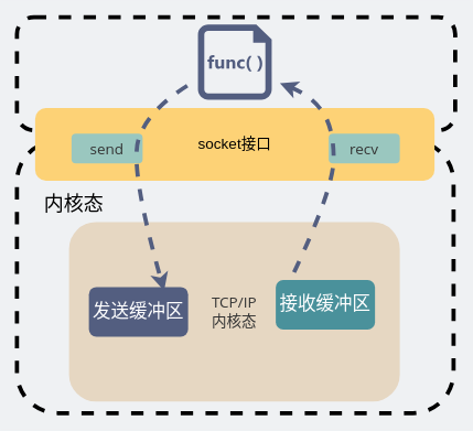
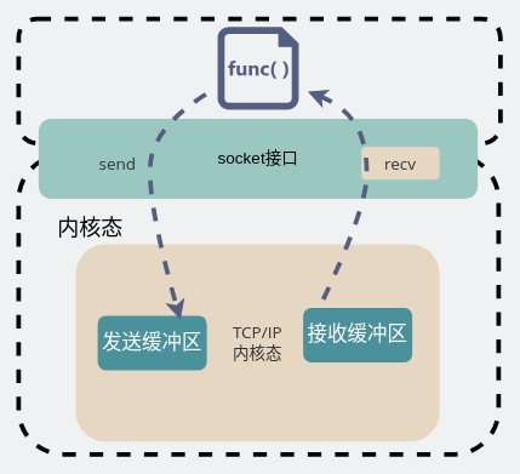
  <mxCell id="0" />
  <mxCell id="1" parent="0" />
  <mxCell id="2" value="" style="rounded=1;whiteSpace=wrap;html=1;dashed=1;strokeWidth=5;fillColor=none;" parent="1" vertex="1"><mxGeometry x="20" y="170" width="528" height="329" as="geometry" /></mxCell>
  <mxCell id="3" value="&lt;span style=&quot;color: rgb(51 , 51 , 51) ; font-family: &amp;#34;open sans&amp;#34; , &amp;#34;clear sans&amp;#34; , &amp;#34;helvetica neue&amp;#34; , &amp;#34;helvetica&amp;#34; , &amp;#34;arial&amp;#34; , sans-serif ; font-size: 18px&quot;&gt;&lt;font style=&quot;font-size: 18px&quot;&gt;TCP/IP&lt;br&gt;内核态&lt;/font&gt;&lt;/span&gt;" style="rounded=1;whiteSpace=wrap;html=1;strokeColor=none;fontSize=18;labelBackgroundColor=none;fillColor=#E6D7C2;" parent="1" vertex="1"><mxGeometry x="83" y="268" width="400" height="217" as="geometry" /></mxCell>
- <mxCell id="4" value="&lt;font style=&quot;font-size: 22px&quot; color=&quot;#ffffff&quot;&gt;发送缓冲区&lt;/font&gt;" style="rounded=1;whiteSpace=wrap;html=1;fillColor=#535e80;strokeColor=none;" parent="1" vertex="1"><mxGeometry x="107" y="346.5" width="120" height="60" as="geometry" /></mxCell>
+ <mxCell id="4" value="&lt;font style=&quot;font-size: 22px&quot; color=&quot;#ffffff&quot;&gt;发送缓冲区&lt;/font&gt;" style="rounded=1;whiteSpace=wrap;html=1;fillColor=#4A919B;strokeColor=none;" parent="1" vertex="1"><mxGeometry x="107" y="346.5" width="120" height="60" as="geometry" /></mxCell>
  <mxCell id="5" value="" style="rounded=1;whiteSpace=wrap;html=1;dashed=1;strokeWidth=5;fillColor=none;" parent="1" vertex="1"><mxGeometry x="20" y="20" width="530" height="137" as="geometry" /></mxCell>
- <mxCell id="6" value="&lt;font style=&quot;font-size: 18px&quot;&gt;socket接口&lt;/font&gt;" style="rounded=1;whiteSpace=wrap;html=1;strokeColor=none;labelBackgroundColor=none;fillColor=#FDD276;" parent="1" vertex="1"><mxGeometry x="42" y="130" width="483" height="88" as="geometry" /></mxCell>
- <mxCell id="7" value="&lt;font style=&quot;font-size: 24px&quot;&gt;内核态&lt;/font&gt;" style="text;html=1;strokeColor=none;align=center;verticalAlign=middle;whiteSpace=wrap;rounded=0;dashed=1;labelBackgroundColor=none;" parent="1" vertex="1"><mxGeometry x="38.25" y="236" width="102" height="20" as="geometry" /></mxCell>
+ <mxCell id="6" value="&lt;font style=&quot;font-size: 18px&quot;&gt;socket接口&lt;/font&gt;" style="rounded=1;whiteSpace=wrap;html=1;strokeColor=none;labelBackgroundColor=none;fillColor=#9ac7bf;" parent="1" vertex="1"><mxGeometry x="42" y="130" width="483" height="88" as="geometry" /></mxCell>
+ <mxCell id="7" value="&lt;font style=&quot;font-size: 24px&quot;&gt;内核态&lt;/font&gt;" style="text;html=1;strokeColor=none;align=center;verticalAlign=middle;whiteSpace=wrap;rounded=0;dashed=1;labelBackgroundColor=none;" parent="1" vertex="1"><mxGeometry x="48.25" y="241" width="102" height="20" as="geometry" /></mxCell>
  <mxCell id="8" value="&lt;span style=&quot;color: rgb(51 , 51 , 51) ; font-family: &amp;#34;open sans&amp;#34; , &amp;#34;clear sans&amp;#34; , &amp;#34;helvetica neue&amp;#34; , &amp;#34;helvetica&amp;#34; , &amp;#34;arial&amp;#34; , sans-serif&quot;&gt;&lt;font style=&quot;font-size: 18px&quot;&gt;send&lt;/font&gt;&lt;/span&gt;" style="rounded=1;whiteSpace=wrap;html=1;strokeColor=none;fillColor=#9AC7BF;labelBackgroundColor=none;" parent="1" vertex="1"><mxGeometry x="86" y="161" width="86" height="36" as="geometry" /></mxCell>
- <mxCell id="9" value="&lt;span style=&quot;color: rgb(51 , 51 , 51) ; font-family: &amp;#34;open sans&amp;#34; , &amp;#34;clear sans&amp;#34; , &amp;#34;helvetica neue&amp;#34; , &amp;#34;helvetica&amp;#34; , &amp;#34;arial&amp;#34; , sans-serif&quot;&gt;&lt;font style=&quot;font-size: 18px&quot;&gt;recv&lt;/font&gt;&lt;/span&gt;" style="rounded=1;whiteSpace=wrap;html=1;strokeColor=none;fillColor=#9AC7BF;labelBackgroundColor=none;" parent="1" vertex="1"><mxGeometry x="397" y="161" width="86" height="36" as="geometry" /></mxCell>
+ <mxCell id="9" value="&lt;span style=&quot;color: rgb(51 , 51 , 51) ; font-family: &amp;#34;open sans&amp;#34; , &amp;#34;clear sans&amp;#34; , &amp;#34;helvetica neue&amp;#34; , &amp;#34;helvetica&amp;#34; , &amp;#34;arial&amp;#34; , sans-serif&quot;&gt;&lt;font style=&quot;font-size: 18px&quot;&gt;recv&lt;/font&gt;&lt;/span&gt;" style="rounded=1;whiteSpace=wrap;html=1;strokeColor=none;fillColor=#e6d7c2;labelBackgroundColor=none;" parent="1" vertex="1"><mxGeometry x="397" y="161" width="86" height="36" as="geometry" /></mxCell>
  <mxCell id="10" value="" style="aspect=fixed;pointerEvents=1;shadow=0;dashed=0;html=1;strokeColor=none;labelPosition=center;verticalLabelPosition=bottom;verticalAlign=top;align=center;shape=mxgraph.mscae.enterprise.code_file;fillColor=#535E80;" parent="1" vertex="1"><mxGeometry x="238.91" y="29" width="89.18" height="91" as="geometry" /></mxCell>
  <mxCell id="11" value="" style="curved=1;endArrow=classic;html=1;strokeColor=#535E80;strokeWidth=5;dashed=1;" parent="1" edge="1"><mxGeometry width="50" height="50" relative="1" as="geometry"><mxPoint x="226" y="103" as="sourcePoint" /><mxPoint x="198" y="351" as="targetPoint" /><Array as="points"><mxPoint x="178" y="133" /><mxPoint x="156" y="203" /></Array></mxGeometry></mxCell>
  <mxCell id="12" value="" style="curved=1;endArrow=none;html=1;strokeColor=#535E80;strokeWidth=5;dashed=1;entryX=0.142;entryY=0.022;entryDx=0;entryDy=0;entryPerimeter=0;startArrow=classic;startFill=1;endFill=0;" parent="1" target="13" edge="1"><mxGeometry width="50" height="50" relative="1" as="geometry"><mxPoint x="338" y="100" as="sourcePoint" /><mxPoint x="338" y="258" as="targetPoint" /><Array as="points"><mxPoint x="376" y="115" /><mxPoint x="403" y="154" /><mxPoint x="403" y="229" /></Array></mxGeometry></mxCell>
  <mxCell id="13" value="&lt;font style=&quot;font-size: 22px&quot; color=&quot;#ffffff&quot;&gt;接收缓冲区&lt;/font&gt;" style="rounded=1;whiteSpace=wrap;html=1;fillColor=#4A919B;strokeColor=none;" parent="1" vertex="1"><mxGeometry x="333" y="338" width="120" height="60" as="geometry" /></mxCell>
